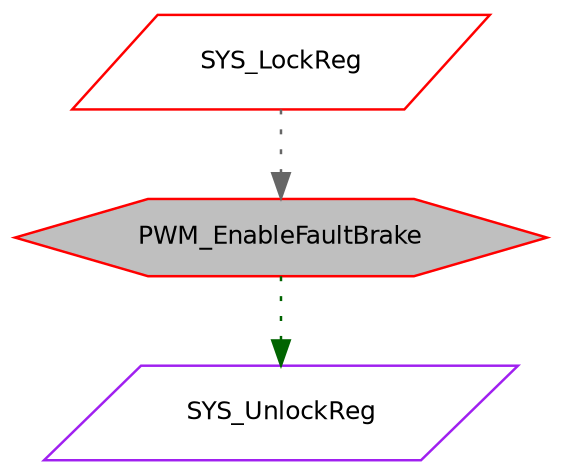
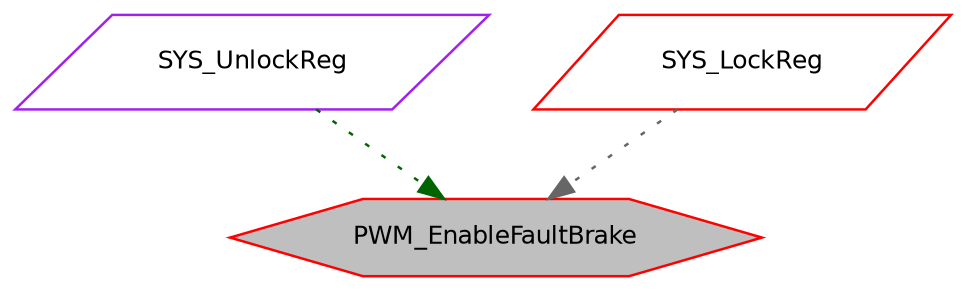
  digraph {
    rankdir=TB
    node [color=red fillcolor=white fontname=Helvetica fontsize=10 shape=parallelogram style=filled]
    edge [fontname=Helvetica fontsize=10 labelfontname=Helvetica labelfontsize=10 style=dotted]
    n1 [fillcolor=grey75 fontcolor=black height=0.2 label=PWM_EnableFaultBrake shape=hexagon width=0.4]
    n2 [color=purple height=0.2 label=SYS_UnlockReg width=0.4]
    n3 [height=0.2 label=SYS_LockReg width=0.4]
-   n1 -> n2 [color=darkgreen]
+   n2 -> n1 [color=darkgreen]
    n3 -> n1 [color=gray40]
  }
